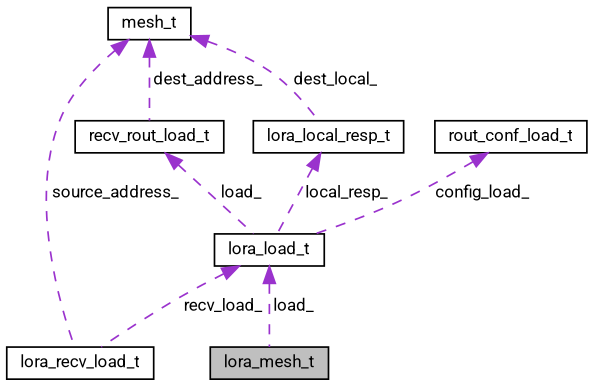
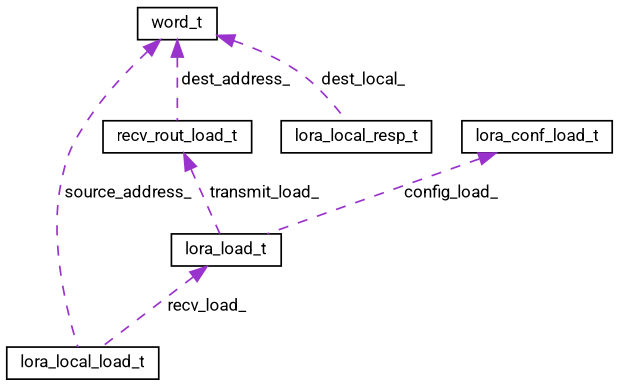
  digraph {
    fontname=Roboto
    node [color=black fillcolor=white fontname=Roboto fontsize=10 shape=record style=filled]
    edge [color=darkorchid3 dir=back fontname=Roboto fontsize=10 labelfontname=Helvetica labelfontsize=10 style=dashed]
-   n1 [fillcolor=grey75 fontcolor=black height=0.2 label=lora_mesh_t width=0.4]
    n2 [height=0.2 label=lora_load_t width=0.4]
-   n3 [height=0.2 label=lora_recv_load_t width=0.4]
-   n4 [height=0.2 label=mesh_t width=0.4]
+   n3 [height=0.2 label=lora_local_load_t width=0.4]
+   n4 [height=0.2 label=word_t width=0.4]
    n5 [height=0.2 label=recv_rout_load_t width=0.4]
    n6 [height=0.2 label=lora_local_resp_t width=0.4]
-   n7 [height=0.2 label=rout_conf_load_t width=0.4]
-   n2 -> n1 [label=" load_"]
+   n7 [height=0.2 label=lora_conf_load_t width=0.4]
    n2 -> n3 [label=" recv_load_"]
    n4 -> n3 [label=" source_address_"]
    n4 -> n5 [label=" dest_address_"]
    n4 -> n6 [label=" dest_local_"]
-   n5 -> n2 [label=" load_"]
-   n6 -> n2 [label=" local_resp_"]
+   n5 -> n2 [label=" transmit_load_"]
    n7 -> n2 [label=" config_load_"]
  }
